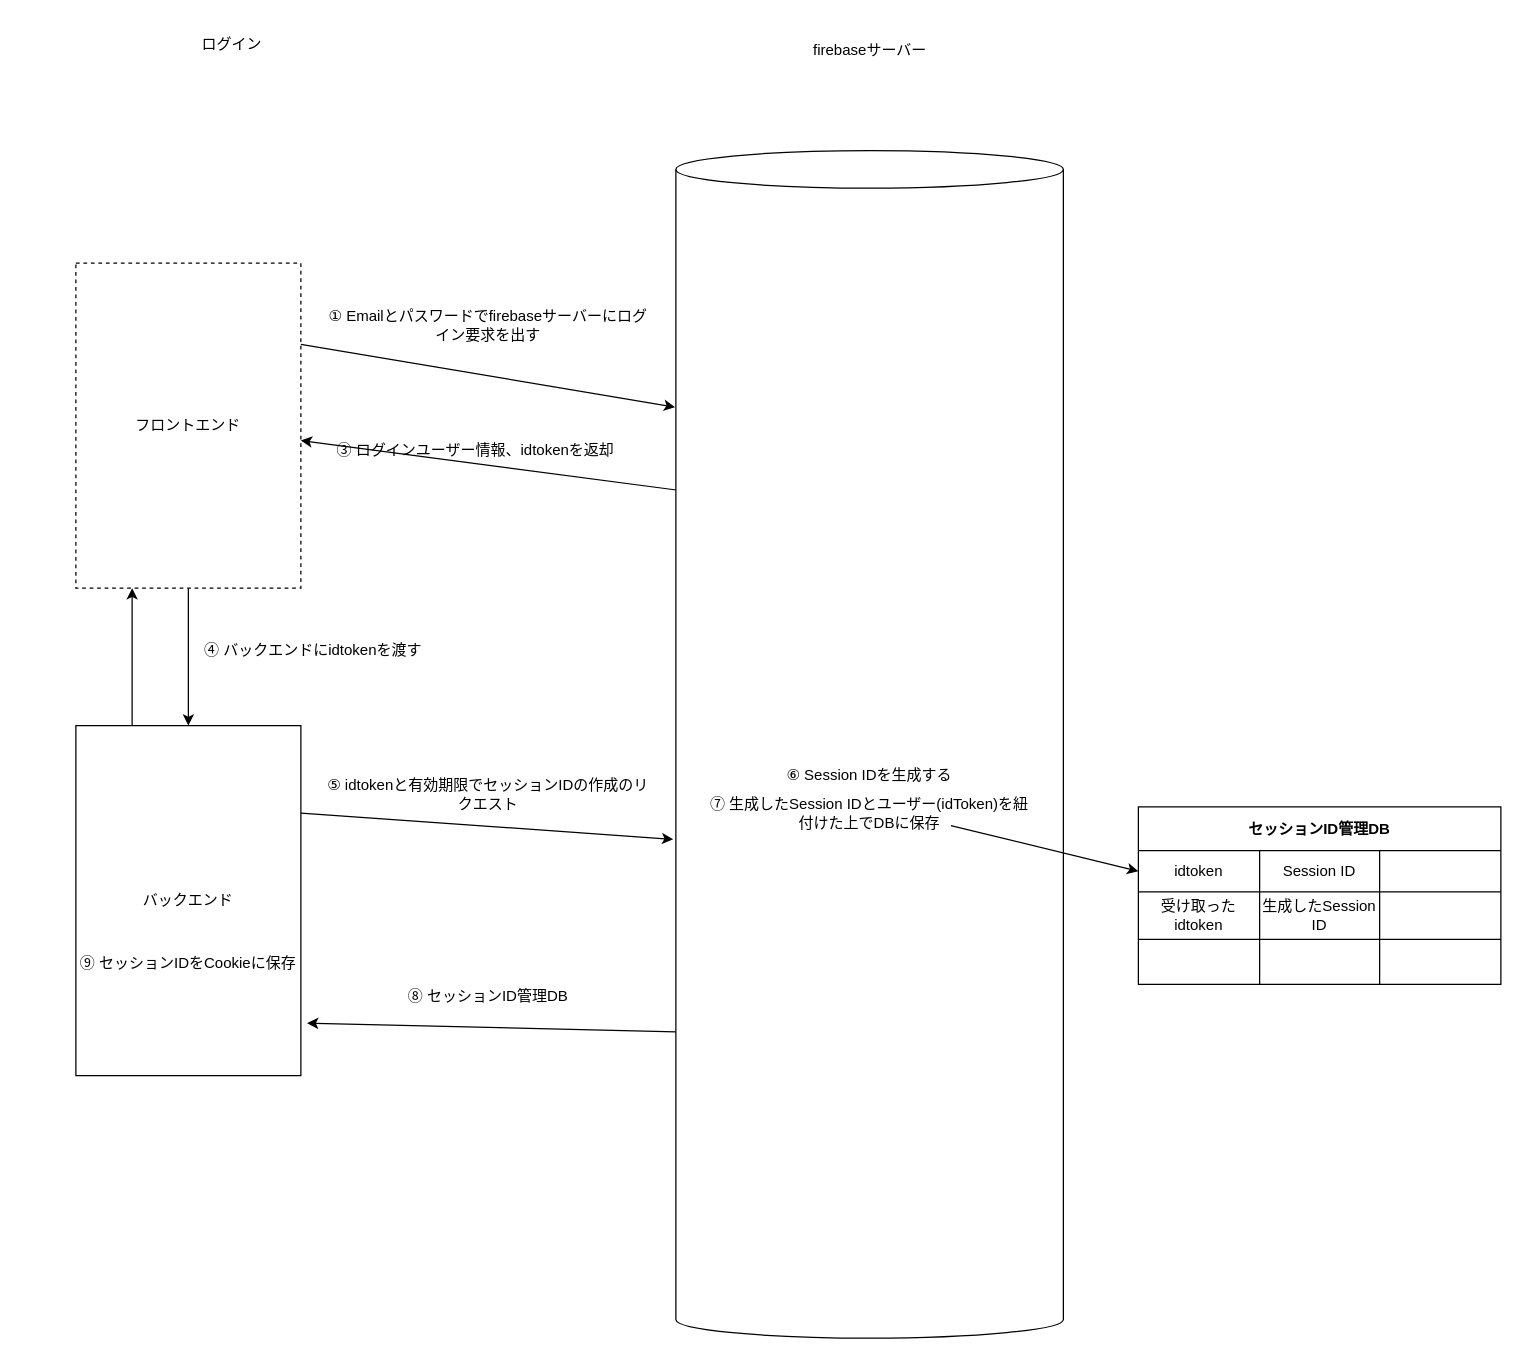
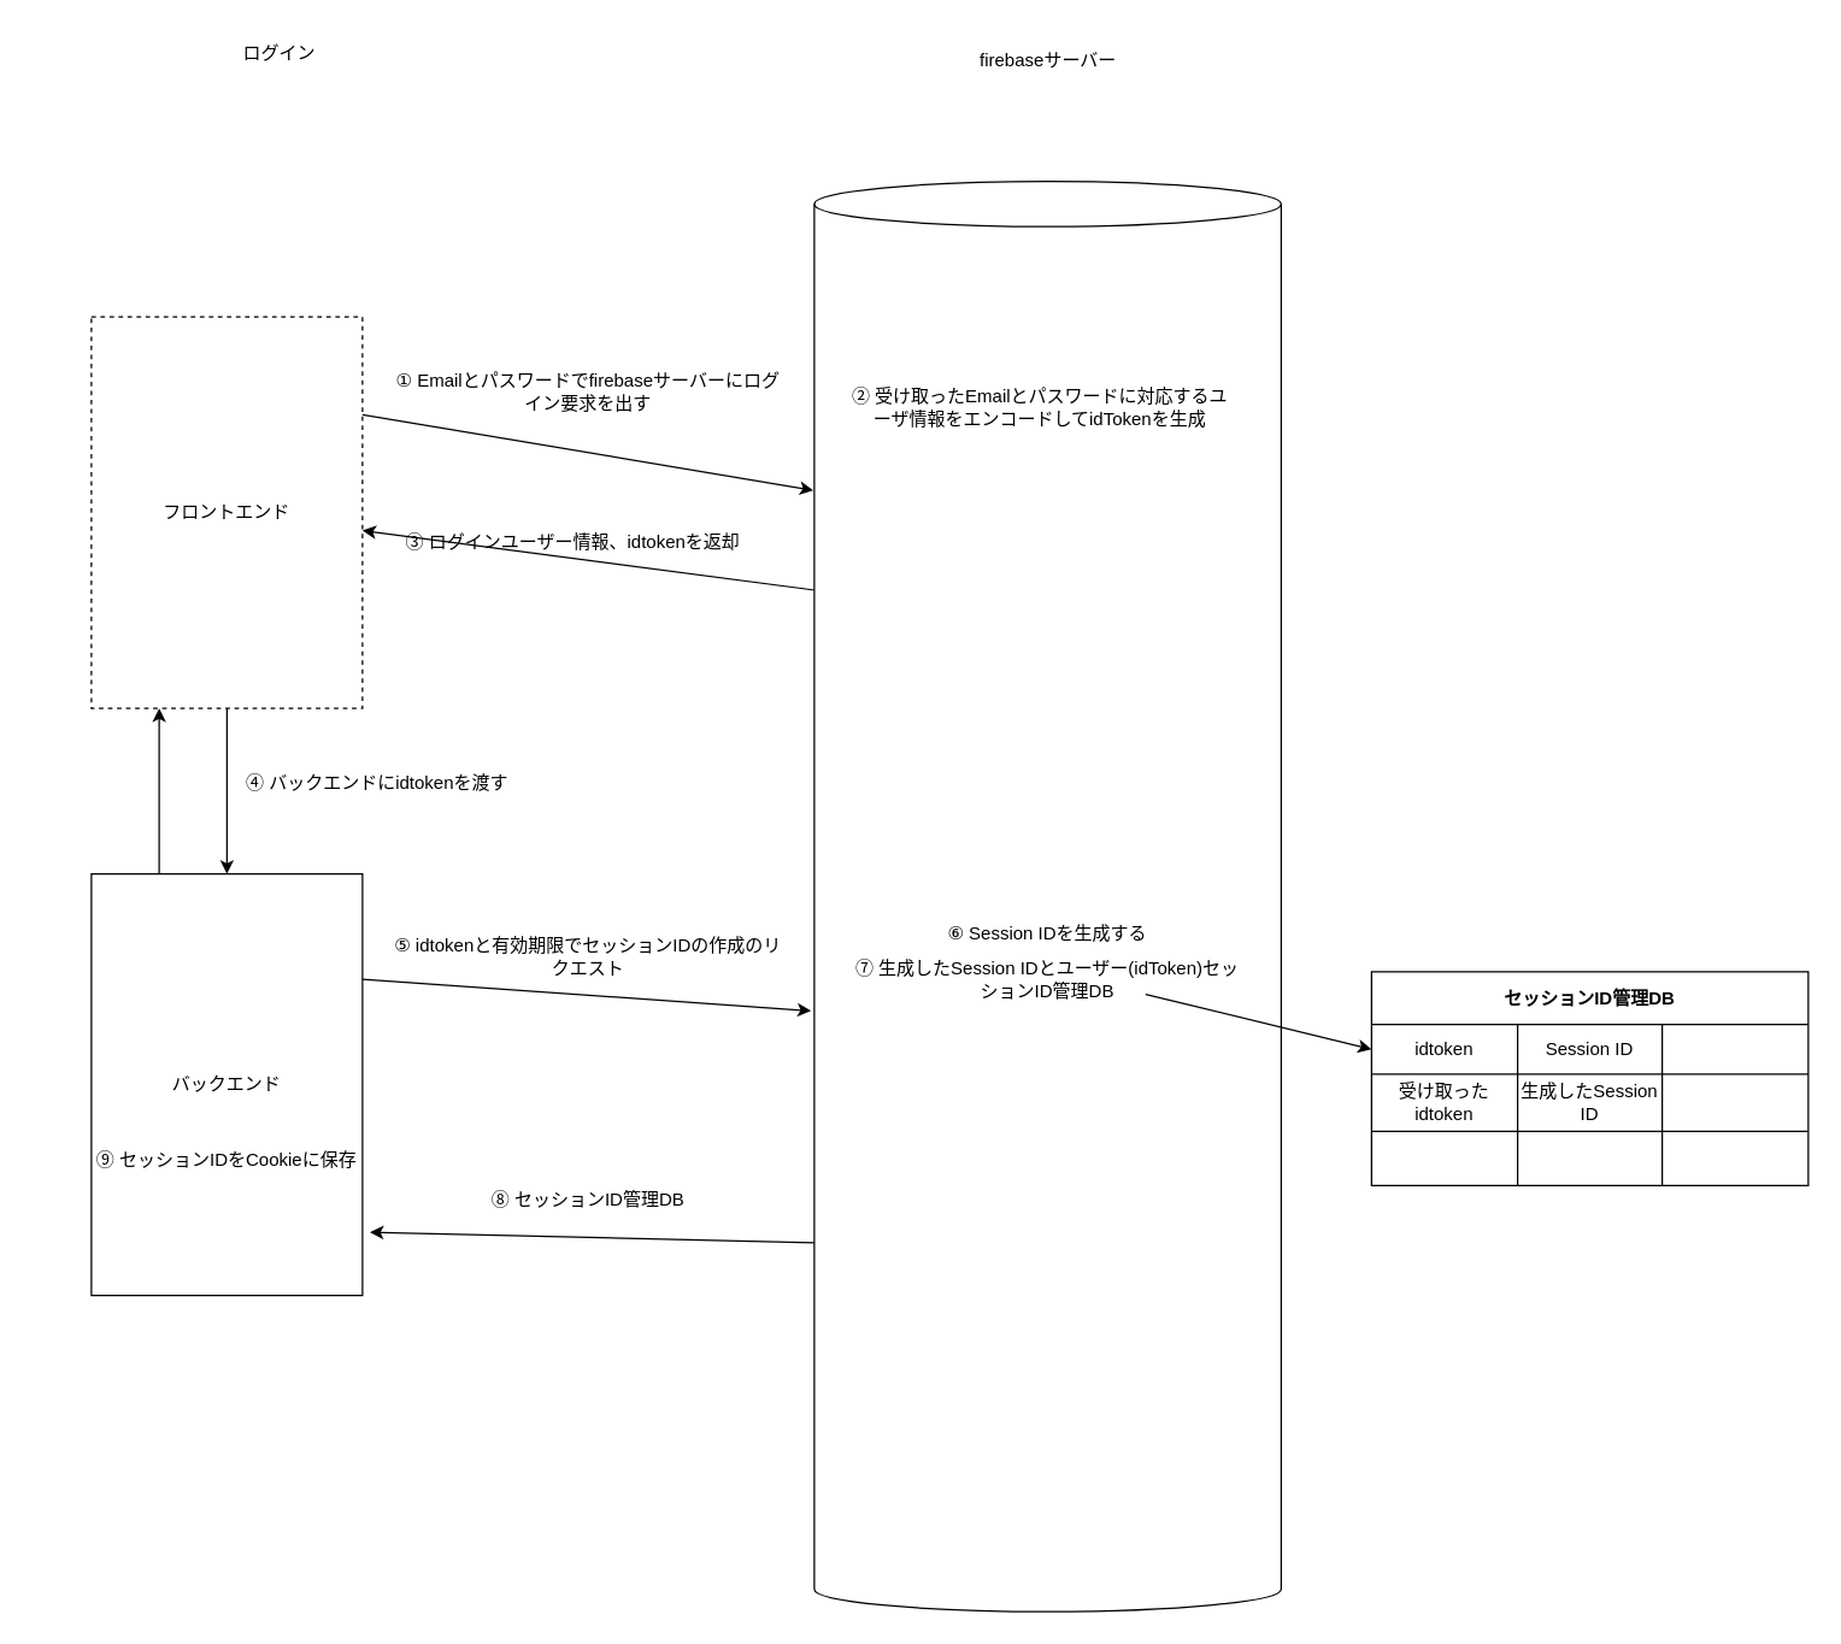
  <mxCell id="0" />
  <mxCell id="1" parent="0" />
  <mxCell id="2" style="edgeStyle=none;html=1;exitX=0.5;exitY=1;exitDx=0;exitDy=0;entryX=0.5;entryY=0;entryDx=0;entryDy=0;" parent="1" source="3" target="12" edge="1"><mxGeometry relative="1" as="geometry" /></mxCell>
  <mxCell id="3" value="フロントエンド" style="whiteSpace=wrap;html=1;dashed=1;" parent="1" vertex="1"><mxGeometry x="60" y="210" width="180" height="260" as="geometry" /></mxCell>
  <mxCell id="4" style="edgeStyle=none;html=1;exitX=0.006;exitY=0.286;exitDx=0;exitDy=0;exitPerimeter=0;" parent="1" source="6" target="3" edge="1"><mxGeometry relative="1" as="geometry" /></mxCell>
  <mxCell id="5" style="edgeStyle=none;html=1;exitX=0;exitY=0;exitDx=0;exitDy=705;exitPerimeter=0;" parent="1" source="6" edge="1"><mxGeometry relative="1" as="geometry"><mxPoint x="245" y="818" as="targetPoint" /></mxGeometry></mxCell>
  <mxCell id="6" value="" style="shape=cylinder3;whiteSpace=wrap;html=1;boundedLbl=1;backgroundOutline=1;size=15;" parent="1" vertex="1"><mxGeometry x="540" y="120" width="310" height="950" as="geometry" /></mxCell>
  <mxCell id="7" value="ログイン" style="text;html=1;strokeColor=none;fillColor=none;align=center;verticalAlign=middle;whiteSpace=wrap;rounded=0;" parent="1" vertex="1"><mxGeometry x="150" y="20" width="70" height="30" as="geometry" /></mxCell>
  <mxCell id="8" value="&lt;span&gt;firebaseサーバー&lt;/span&gt;" style="text;html=1;align=center;verticalAlign=middle;resizable=0;points=[];autosize=1;strokeColor=none;" parent="1" vertex="1"><mxGeometry x="640" y="30" width="110" height="20" as="geometry" /></mxCell>
  <mxCell id="9" style="edgeStyle=none;html=1;exitX=1;exitY=0.25;exitDx=0;exitDy=0;entryX=-0.002;entryY=0.216;entryDx=0;entryDy=0;entryPerimeter=0;" parent="1" source="3" target="6" edge="1"><mxGeometry relative="1" as="geometry" /></mxCell>
  <mxCell id="10" style="edgeStyle=none;html=1;exitX=1;exitY=0.25;exitDx=0;exitDy=0;entryX=-0.007;entryY=0.58;entryDx=0;entryDy=0;entryPerimeter=0;" parent="1" source="12" target="6" edge="1"><mxGeometry relative="1" as="geometry" /></mxCell>
  <mxCell id="11" style="edgeStyle=none;html=1;exitX=0.25;exitY=0;exitDx=0;exitDy=0;entryX=0.25;entryY=1;entryDx=0;entryDy=0;" parent="1" source="12" target="3" edge="1"><mxGeometry relative="1" as="geometry" /></mxCell>
  <mxCell id="12" value="バックエンド" style="whiteSpace=wrap;html=1;" parent="1" vertex="1"><mxGeometry x="60" y="580" width="180" height="280" as="geometry" /></mxCell>
  <mxCell id="13" value="① Emailとパスワードでfirebaseサーバーにログイン要求を出す" style="text;html=1;strokeColor=none;fillColor=none;align=center;verticalAlign=middle;whiteSpace=wrap;rounded=0;" parent="1" vertex="1"><mxGeometry x="260" y="250" width="260" height="20" as="geometry" /></mxCell>
+ <mxCell id="14" value="② 受け取ったEmailとパスワードに対応するユーザ情報をエンコードしてidTokenを生成" style="text;html=1;strokeColor=none;fillColor=none;align=center;verticalAlign=middle;whiteSpace=wrap;rounded=0;" parent="1" vertex="1"><mxGeometry x="560" y="260" width="260" height="20" as="geometry" /></mxCell>
  <mxCell id="15" value="③ ログインユーザー情報、idtokenを返却" style="text;html=1;strokeColor=none;fillColor=none;align=center;verticalAlign=middle;whiteSpace=wrap;rounded=0;" parent="1" vertex="1"><mxGeometry x="250" y="350" width="260" height="20" as="geometry" /></mxCell>
  <mxCell id="16" value="④ バックエンドにidtokenを渡す" style="text;html=1;strokeColor=none;fillColor=none;align=center;verticalAlign=middle;whiteSpace=wrap;rounded=0;" parent="1" vertex="1"><mxGeometry x="150" y="510" width="200" height="20" as="geometry" /></mxCell>
  <mxCell id="17" value="⑤ idtokenと有効期限でセッションIDの作成のリクエスト" style="text;html=1;strokeColor=none;fillColor=none;align=center;verticalAlign=middle;whiteSpace=wrap;rounded=0;" parent="1" vertex="1"><mxGeometry x="260" y="625" width="260" height="20" as="geometry" /></mxCell>
  <mxCell id="18" value="⑥ Session IDを生成する" style="text;html=1;strokeColor=none;fillColor=none;align=center;verticalAlign=middle;whiteSpace=wrap;rounded=0;" parent="1" vertex="1"><mxGeometry x="565" y="610" width="260" height="20" as="geometry" /></mxCell>
  <mxCell id="19" style="edgeStyle=none;html=1;exitX=0.75;exitY=1;exitDx=0;exitDy=0;entryX=0;entryY=0.5;entryDx=0;entryDy=0;" parent="1" source="20" target="22" edge="1"><mxGeometry relative="1" as="geometry" /></mxCell>
- <mxCell id="20" value="⑦ 生成したSession IDとユーザー(idToken)を紐付けた上でDBに保存" style="text;html=1;strokeColor=none;fillColor=none;align=center;verticalAlign=middle;whiteSpace=wrap;rounded=0;" parent="1" vertex="1"><mxGeometry x="565" y="640" width="260" height="20" as="geometry" /></mxCell>
+ <mxCell id="20" value="⑦ 生成したSession IDとユーザー(idToken)セッションID管理DB" style="text;html=1;strokeColor=none;fillColor=none;align=center;verticalAlign=middle;whiteSpace=wrap;rounded=0;" parent="1" vertex="1"><mxGeometry x="565" y="640" width="260" height="20" as="geometry" /></mxCell>
  <mxCell id="21" value="セッションID管理DB" style="shape=table;startSize=35;container=1;collapsible=0;childLayout=tableLayout;fontStyle=1;align=center;pointerEvents=1;" parent="1" vertex="1"><mxGeometry x="910" y="645" width="290" height="142" as="geometry" /></mxCell>
  <mxCell id="22" value="" style="shape=partialRectangle;html=1;whiteSpace=wrap;collapsible=0;dropTarget=0;pointerEvents=0;fillColor=none;top=0;left=0;bottom=0;right=0;points=[[0,0.5],[1,0.5]];portConstraint=eastwest;" parent="21" vertex="1"><mxGeometry y="35" width="290" height="33" as="geometry" /></mxCell>
  <mxCell id="23" value="idtoken" style="shape=partialRectangle;html=1;whiteSpace=wrap;connectable=0;fillColor=none;top=0;left=0;bottom=0;right=0;overflow=hidden;pointerEvents=1;" parent="22" vertex="1"><mxGeometry width="97" height="33" as="geometry" /></mxCell>
  <mxCell id="24" value="Session ID" style="shape=partialRectangle;html=1;whiteSpace=wrap;connectable=0;fillColor=none;top=0;left=0;bottom=0;right=0;overflow=hidden;pointerEvents=1;" parent="22" vertex="1"><mxGeometry x="97" width="96" height="33" as="geometry" /></mxCell>
  <mxCell id="25" value="" style="shape=partialRectangle;html=1;whiteSpace=wrap;connectable=0;fillColor=none;top=0;left=0;bottom=0;right=0;overflow=hidden;pointerEvents=1;" parent="22" vertex="1"><mxGeometry x="193" width="97" height="33" as="geometry" /></mxCell>
  <mxCell id="26" value="" style="shape=partialRectangle;html=1;whiteSpace=wrap;collapsible=0;dropTarget=0;pointerEvents=0;fillColor=none;top=0;left=0;bottom=0;right=0;points=[[0,0.5],[1,0.5]];portConstraint=eastwest;" parent="21" vertex="1"><mxGeometry y="68" width="290" height="38" as="geometry" /></mxCell>
  <mxCell id="27" value="受け取ったidtoken" style="shape=partialRectangle;html=1;whiteSpace=wrap;connectable=0;fillColor=none;top=0;left=0;bottom=0;right=0;overflow=hidden;pointerEvents=1;" parent="26" vertex="1"><mxGeometry width="97" height="38" as="geometry" /></mxCell>
  <mxCell id="28" value="生成したSession ID" style="shape=partialRectangle;html=1;whiteSpace=wrap;connectable=0;fillColor=none;top=0;left=0;bottom=0;right=0;overflow=hidden;pointerEvents=1;" parent="26" vertex="1"><mxGeometry x="97" width="96" height="38" as="geometry" /></mxCell>
  <mxCell id="29" value="" style="shape=partialRectangle;html=1;whiteSpace=wrap;connectable=0;fillColor=none;top=0;left=0;bottom=0;right=0;overflow=hidden;pointerEvents=1;" parent="26" vertex="1"><mxGeometry x="193" width="97" height="38" as="geometry" /></mxCell>
  <mxCell id="30" value="" style="shape=partialRectangle;html=1;whiteSpace=wrap;collapsible=0;dropTarget=0;pointerEvents=0;fillColor=none;top=0;left=0;bottom=0;right=0;points=[[0,0.5],[1,0.5]];portConstraint=eastwest;" parent="21" vertex="1"><mxGeometry y="106" width="290" height="36" as="geometry" /></mxCell>
  <mxCell id="31" value="" style="shape=partialRectangle;html=1;whiteSpace=wrap;connectable=0;fillColor=none;top=0;left=0;bottom=0;right=0;overflow=hidden;pointerEvents=1;" parent="30" vertex="1"><mxGeometry width="97" height="36" as="geometry" /></mxCell>
  <mxCell id="32" value="" style="shape=partialRectangle;html=1;whiteSpace=wrap;connectable=0;fillColor=none;top=0;left=0;bottom=0;right=0;overflow=hidden;pointerEvents=1;" parent="30" vertex="1"><mxGeometry x="97" width="96" height="36" as="geometry" /></mxCell>
  <mxCell id="33" value="" style="shape=partialRectangle;html=1;whiteSpace=wrap;connectable=0;fillColor=none;top=0;left=0;bottom=0;right=0;overflow=hidden;pointerEvents=1;" parent="30" vertex="1"><mxGeometry x="193" width="97" height="36" as="geometry" /></mxCell>
  <mxCell id="34" value="⑧ セッションID管理DB" style="text;html=1;strokeColor=none;fillColor=none;align=center;verticalAlign=middle;whiteSpace=wrap;rounded=0;" parent="1" vertex="1"><mxGeometry x="260" y="787" width="260" height="20" as="geometry" /></mxCell>
  <mxCell id="35" value="⑨ セッションIDをCookieに保存" style="text;html=1;strokeColor=none;fillColor=none;align=center;verticalAlign=middle;whiteSpace=wrap;rounded=0;" parent="1" vertex="1"><mxGeometry x="20" y="760" width="260" height="20" as="geometry" /></mxCell>
